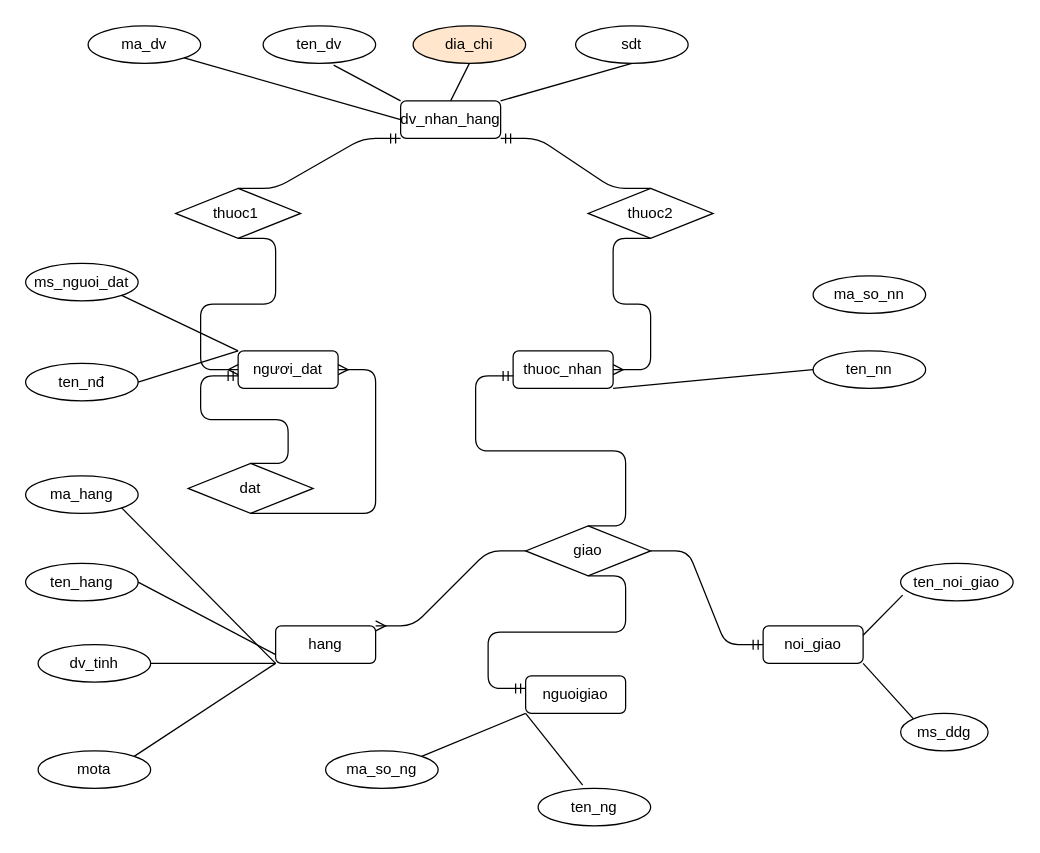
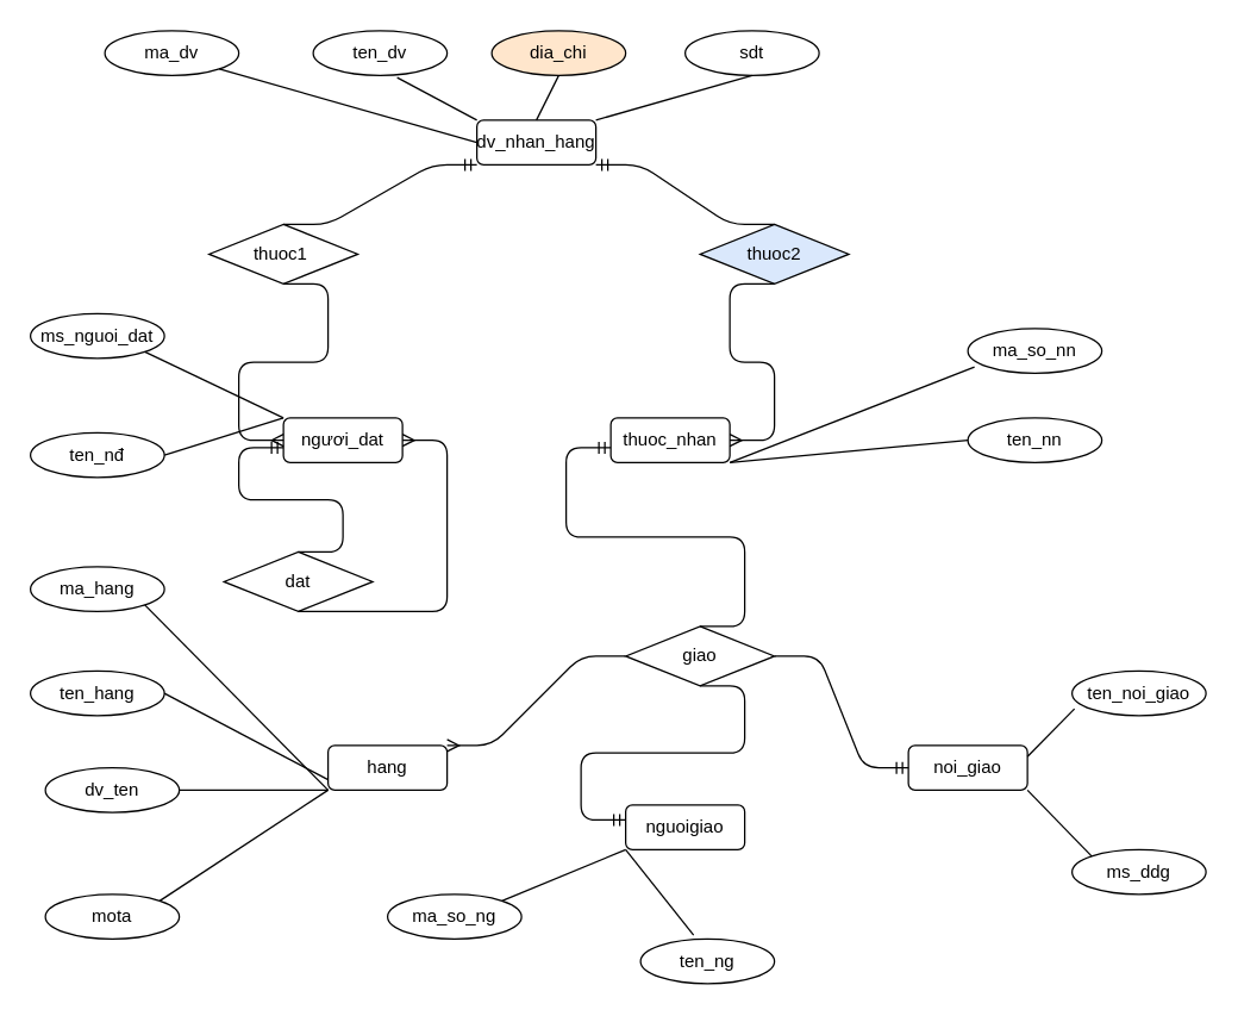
  <mxCell id="0" />
  <mxCell id="1" parent="0" />
  <mxCell id="2" value="dv_nhan_hang" style="rounded=1;whiteSpace=wrap;html=1;" vertex="1" parent="1"><mxGeometry x="320" y="80" width="80" height="30" as="geometry" /></mxCell>
  <mxCell id="3" value="ten_dv" style="ellipse;whiteSpace=wrap;html=1;" vertex="1" parent="1"><mxGeometry x="210" y="20" width="90" height="30" as="geometry" /></mxCell>
  <mxCell id="4" value="dia_chi" style="ellipse;whiteSpace=wrap;html=1;fillColor=#ffe6cc;" vertex="1" parent="1"><mxGeometry x="330" y="20" width="90" height="30" as="geometry" /></mxCell>
  <mxCell id="5" value="sdt" style="ellipse;whiteSpace=wrap;html=1;" vertex="1" parent="1"><mxGeometry x="460" y="20" width="90" height="30" as="geometry" /></mxCell>
  <mxCell id="6" value="ma_dv" style="ellipse;whiteSpace=wrap;html=1;" vertex="1" parent="1"><mxGeometry x="70" y="20" width="90" height="30" as="geometry" /></mxCell>
  <mxCell id="7" value="thuoc1&amp;nbsp;" style="rhombus;whiteSpace=wrap;html=1;" vertex="1" parent="1"><mxGeometry x="140" y="150" width="100" height="40" as="geometry" /></mxCell>
- <mxCell id="8" value="thuoc2" style="rhombus;whiteSpace=wrap;html=1;" vertex="1" parent="1"><mxGeometry x="470" y="150" width="100" height="40" as="geometry" /></mxCell>
+ <mxCell id="8" value="thuoc2" style="rhombus;whiteSpace=wrap;html=1;fillColor=#dae8fc;" vertex="1" parent="1"><mxGeometry x="470" y="150" width="100" height="40" as="geometry" /></mxCell>
  <mxCell id="9" value="ngươi_dat" style="rounded=1;whiteSpace=wrap;html=1;" vertex="1" parent="1"><mxGeometry x="190" y="280" width="80" height="30" as="geometry" /></mxCell>
  <mxCell id="10" value="thuoc_nhan" style="rounded=1;whiteSpace=wrap;html=1;" vertex="1" parent="1"><mxGeometry x="410" y="280" width="80" height="30" as="geometry" /></mxCell>
  <mxCell id="11" value="ms_nguoi_dat" style="ellipse;whiteSpace=wrap;html=1;" vertex="1" parent="1"><mxGeometry x="20" y="210" width="90" height="30" as="geometry" /></mxCell>
  <mxCell id="12" value="ten_nđ" style="ellipse;whiteSpace=wrap;html=1;" vertex="1" parent="1"><mxGeometry x="20" y="290" width="90" height="30" as="geometry" /></mxCell>
  <mxCell id="13" value="ma_so_nn" style="ellipse;whiteSpace=wrap;html=1;" vertex="1" parent="1"><mxGeometry x="650" y="220" width="90" height="30" as="geometry" /></mxCell>
  <mxCell id="14" value="ten_nn" style="ellipse;whiteSpace=wrap;html=1;" vertex="1" parent="1"><mxGeometry x="650" y="280" width="90" height="30" as="geometry" /></mxCell>
  <mxCell id="15" value="dat" style="rhombus;whiteSpace=wrap;html=1;" vertex="1" parent="1"><mxGeometry x="150" y="370" width="100" height="40" as="geometry" /></mxCell>
  <mxCell id="16" value="giao" style="rhombus;whiteSpace=wrap;html=1;" vertex="1" parent="1"><mxGeometry x="420" y="420" width="100" height="40" as="geometry" /></mxCell>
  <mxCell id="17" value="ma_hang" style="ellipse;whiteSpace=wrap;html=1;" vertex="1" parent="1"><mxGeometry x="20" y="380" width="90" height="30" as="geometry" /></mxCell>
  <mxCell id="18" value="ten_hang" style="ellipse;whiteSpace=wrap;html=1;" vertex="1" parent="1"><mxGeometry x="20" y="450" width="90" height="30" as="geometry" /></mxCell>
- <mxCell id="19" value="dv_tinh" style="ellipse;whiteSpace=wrap;html=1;" vertex="1" parent="1"><mxGeometry x="30" y="515" width="90" height="30" as="geometry" /></mxCell>
+ <mxCell id="19" value="dv_ten" style="ellipse;whiteSpace=wrap;html=1;" vertex="1" parent="1"><mxGeometry x="30" y="515" width="90" height="30" as="geometry" /></mxCell>
  <mxCell id="20" value="mota" style="ellipse;whiteSpace=wrap;html=1;" vertex="1" parent="1"><mxGeometry x="30" y="600" width="90" height="30" as="geometry" /></mxCell>
  <mxCell id="21" value="hang" style="rounded=1;whiteSpace=wrap;html=1;" vertex="1" parent="1"><mxGeometry x="220" y="500" width="80" height="30" as="geometry" /></mxCell>
  <mxCell id="22" value="nguoigiao" style="rounded=1;whiteSpace=wrap;html=1;" vertex="1" parent="1"><mxGeometry x="420" y="540" width="80" height="30" as="geometry" /></mxCell>
  <mxCell id="23" value="noi_giao" style="rounded=1;whiteSpace=wrap;html=1;" vertex="1" parent="1"><mxGeometry x="610" y="500" width="80" height="30" as="geometry" /></mxCell>
  <mxCell id="24" value="ma_so_ng" style="ellipse;whiteSpace=wrap;html=1;" vertex="1" parent="1"><mxGeometry x="260" y="600" width="90" height="30" as="geometry" /></mxCell>
  <mxCell id="25" value="ten_ng" style="ellipse;whiteSpace=wrap;html=1;" vertex="1" parent="1"><mxGeometry x="430" y="630" width="90" height="30" as="geometry" /></mxCell>
  <mxCell id="26" value="ten_noi_giao" style="ellipse;whiteSpace=wrap;html=1;" vertex="1" parent="1"><mxGeometry x="720" y="450" width="90" height="30" as="geometry" /></mxCell>
- <mxCell id="27" value="ms_ddg" style="ellipse;whiteSpace=wrap;html=1;" vertex="1" parent="1"><mxGeometry x="720" y="570" width="70" height="30" as="geometry" /></mxCell>
+ <mxCell id="27" value="ms_ddg" style="ellipse;whiteSpace=wrap;html=1;" vertex="1" parent="1"><mxGeometry x="720" y="570" width="90" height="30" as="geometry" /></mxCell>
  <mxCell id="28" value="" style="endArrow=none;html=1;exitX=0.5;exitY=0;exitDx=0;exitDy=0;entryX=0.5;entryY=1;entryDx=0;entryDy=0;" edge="1" parent="1" source="2" target="4"><mxGeometry width="50" height="50" relative="1" as="geometry"><mxPoint x="360" y="260" as="sourcePoint" /><mxPoint x="410" y="210" as="targetPoint" /></mxGeometry></mxCell>
  <mxCell id="29" value="" style="endArrow=none;html=1;exitX=1;exitY=0;exitDx=0;exitDy=0;entryX=0.5;entryY=1;entryDx=0;entryDy=0;" edge="1" parent="1" source="2" target="5"><mxGeometry width="50" height="50" relative="1" as="geometry"><mxPoint x="370" y="90" as="sourcePoint" /><mxPoint x="385" y="60" as="targetPoint" /></mxGeometry></mxCell>
  <mxCell id="30" value="" style="endArrow=none;html=1;exitX=0;exitY=0;exitDx=0;exitDy=0;entryX=0.627;entryY=1.047;entryDx=0;entryDy=0;entryPerimeter=0;" edge="1" parent="1" source="2" target="3"><mxGeometry width="50" height="50" relative="1" as="geometry"><mxPoint x="380" y="100" as="sourcePoint" /><mxPoint x="395" y="70" as="targetPoint" /></mxGeometry></mxCell>
  <mxCell id="31" value="" style="endArrow=none;html=1;exitX=0;exitY=0.5;exitDx=0;exitDy=0;entryX=1;entryY=1;entryDx=0;entryDy=0;" edge="1" parent="1" source="2" target="6"><mxGeometry width="50" height="50" relative="1" as="geometry"><mxPoint x="390" y="110" as="sourcePoint" /><mxPoint x="405" y="80" as="targetPoint" /></mxGeometry></mxCell>
  <mxCell id="32" value="" style="edgeStyle=entityRelationEdgeStyle;fontSize=12;html=1;endArrow=ERmandOne;exitX=0.5;exitY=0;exitDx=0;exitDy=0;entryX=0;entryY=1;entryDx=0;entryDy=0;" edge="1" parent="1" source="7" target="2"><mxGeometry width="100" height="100" relative="1" as="geometry"><mxPoint x="330" y="280" as="sourcePoint" /><mxPoint x="430" y="180" as="targetPoint" /></mxGeometry></mxCell>
  <mxCell id="33" value="" style="edgeStyle=entityRelationEdgeStyle;fontSize=12;html=1;endArrow=ERmandOne;entryX=1;entryY=1;entryDx=0;entryDy=0;exitX=0.5;exitY=0;exitDx=0;exitDy=0;" edge="1" parent="1" source="8" target="2"><mxGeometry width="100" height="100" relative="1" as="geometry"><mxPoint x="340" y="290" as="sourcePoint" /><mxPoint x="440" y="190" as="targetPoint" /></mxGeometry></mxCell>
  <mxCell id="34" value="" style="edgeStyle=entityRelationEdgeStyle;fontSize=12;html=1;endArrow=ERmany;exitX=0.5;exitY=1;exitDx=0;exitDy=0;" edge="1" parent="1" source="7"><mxGeometry width="100" height="100" relative="1" as="geometry"><mxPoint x="330" y="280" as="sourcePoint" /><mxPoint x="190" y="295" as="targetPoint" /></mxGeometry></mxCell>
  <mxCell id="35" value="" style="edgeStyle=entityRelationEdgeStyle;fontSize=12;html=1;endArrow=ERmany;exitX=0.5;exitY=1;exitDx=0;exitDy=0;entryX=1;entryY=0.5;entryDx=0;entryDy=0;" edge="1" parent="1" source="8" target="10"><mxGeometry width="100" height="100" relative="1" as="geometry"><mxPoint x="200" y="200" as="sourcePoint" /><mxPoint x="210" y="295" as="targetPoint" /></mxGeometry></mxCell>
  <mxCell id="36" value="" style="edgeStyle=entityRelationEdgeStyle;fontSize=12;html=1;endArrow=ERmandOne;exitX=0.5;exitY=0;exitDx=0;exitDy=0;" edge="1" parent="1" source="15"><mxGeometry width="100" height="100" relative="1" as="geometry"><mxPoint x="200" y="160" as="sourcePoint" /><mxPoint x="190" y="300" as="targetPoint" /></mxGeometry></mxCell>
  <mxCell id="37" value="" style="edgeStyle=entityRelationEdgeStyle;fontSize=12;html=1;endArrow=ERmandOne;exitX=0.5;exitY=0;exitDx=0;exitDy=0;" edge="1" parent="1" source="16"><mxGeometry width="100" height="100" relative="1" as="geometry"><mxPoint x="210" y="380" as="sourcePoint" /><mxPoint x="410" y="300" as="targetPoint" /></mxGeometry></mxCell>
  <mxCell id="38" value="" style="edgeStyle=entityRelationEdgeStyle;fontSize=12;html=1;endArrow=ERmany;exitX=0.5;exitY=1;exitDx=0;exitDy=0;" edge="1" parent="1" source="15" target="9"><mxGeometry width="100" height="100" relative="1" as="geometry"><mxPoint x="200" y="200" as="sourcePoint" /><mxPoint x="210" y="295" as="targetPoint" /></mxGeometry></mxCell>
  <mxCell id="39" value="" style="edgeStyle=entityRelationEdgeStyle;fontSize=12;html=1;endArrow=ERmandOne;exitX=0.5;exitY=1;exitDx=0;exitDy=0;" edge="1" parent="1" source="16"><mxGeometry width="100" height="100" relative="1" as="geometry"><mxPoint x="480" y="430" as="sourcePoint" /><mxPoint x="420" y="550" as="targetPoint" /></mxGeometry></mxCell>
  <mxCell id="40" value="" style="edgeStyle=entityRelationEdgeStyle;fontSize=12;html=1;endArrow=ERmany;exitX=0;exitY=0.5;exitDx=0;exitDy=0;entryX=1;entryY=0;entryDx=0;entryDy=0;" edge="1" parent="1" source="16" target="21"><mxGeometry width="100" height="100" relative="1" as="geometry"><mxPoint x="200" y="200" as="sourcePoint" /><mxPoint x="200" y="305" as="targetPoint" /></mxGeometry></mxCell>
  <mxCell id="41" value="" style="endArrow=none;html=1;exitX=1;exitY=1;exitDx=0;exitDy=0;entryX=0;entryY=1;entryDx=0;entryDy=0;" edge="1" parent="1" source="17" target="21"><mxGeometry width="50" height="50" relative="1" as="geometry"><mxPoint x="330" y="105" as="sourcePoint" /><mxPoint x="156.82" y="55.607" as="targetPoint" /></mxGeometry></mxCell>
  <mxCell id="42" value="" style="endArrow=none;html=1;exitX=1;exitY=0.5;exitDx=0;exitDy=0;" edge="1" parent="1" source="18"><mxGeometry width="50" height="50" relative="1" as="geometry"><mxPoint x="106.82" y="415.607" as="sourcePoint" /><mxPoint x="220" y="523" as="targetPoint" /></mxGeometry></mxCell>
  <mxCell id="43" value="" style="endArrow=none;html=1;exitX=1;exitY=0.5;exitDx=0;exitDy=0;entryX=0;entryY=1;entryDx=0;entryDy=0;" edge="1" parent="1" source="19" target="21"><mxGeometry width="50" height="50" relative="1" as="geometry"><mxPoint x="116.82" y="425.607" as="sourcePoint" /><mxPoint x="240" y="550" as="targetPoint" /></mxGeometry></mxCell>
  <mxCell id="44" value="" style="endArrow=none;html=1;exitX=1;exitY=0;exitDx=0;exitDy=0;" edge="1" parent="1" source="20"><mxGeometry width="50" height="50" relative="1" as="geometry"><mxPoint x="126.82" y="435.607" as="sourcePoint" /><mxPoint x="220" y="530" as="targetPoint" /></mxGeometry></mxCell>
  <mxCell id="45" value="" style="endArrow=none;html=1;exitX=1;exitY=0;exitDx=0;exitDy=0;entryX=0;entryY=1;entryDx=0;entryDy=0;" edge="1" parent="1" source="24" target="22"><mxGeometry width="50" height="50" relative="1" as="geometry"><mxPoint x="116.82" y="614.393" as="sourcePoint" /><mxPoint x="230" y="540" as="targetPoint" /></mxGeometry></mxCell>
  <mxCell id="46" value="" style="endArrow=none;html=1;exitX=0.396;exitY=-0.087;exitDx=0;exitDy=0;entryX=0;entryY=1;entryDx=0;entryDy=0;exitPerimeter=0;" edge="1" parent="1" source="25" target="22"><mxGeometry width="50" height="50" relative="1" as="geometry"><mxPoint x="346.82" y="614.393" as="sourcePoint" /><mxPoint x="430" y="580" as="targetPoint" /></mxGeometry></mxCell>
  <mxCell id="47" value="" style="endArrow=none;html=1;exitX=0;exitY=0;exitDx=0;exitDy=0;entryX=1;entryY=1;entryDx=0;entryDy=0;" edge="1" parent="1" source="27" target="23"><mxGeometry width="50" height="50" relative="1" as="geometry"><mxPoint x="475.64" y="637.39" as="sourcePoint" /><mxPoint x="430" y="580" as="targetPoint" /></mxGeometry></mxCell>
  <mxCell id="48" value="" style="endArrow=none;html=1;exitX=0.018;exitY=0.847;exitDx=0;exitDy=0;entryX=1;entryY=0.25;entryDx=0;entryDy=0;exitPerimeter=0;" edge="1" parent="1" source="26" target="23"><mxGeometry width="50" height="50" relative="1" as="geometry"><mxPoint x="485.64" y="647.39" as="sourcePoint" /><mxPoint x="440" y="590" as="targetPoint" /></mxGeometry></mxCell>
+ <mxCell id="49" value="" style="endArrow=none;html=1;exitX=0.049;exitY=0.86;exitDx=0;exitDy=0;entryX=1;entryY=1;entryDx=0;entryDy=0;exitPerimeter=0;" edge="1" parent="1" source="13" target="10"><mxGeometry width="50" height="50" relative="1" as="geometry"><mxPoint x="731.62" y="485.41" as="sourcePoint" /><mxPoint x="700" y="517.5" as="targetPoint" /></mxGeometry></mxCell>
  <mxCell id="50" value="" style="endArrow=none;html=1;exitX=0;exitY=0.5;exitDx=0;exitDy=0;entryX=1;entryY=1;entryDx=0;entryDy=0;" edge="1" parent="1" source="14" target="10"><mxGeometry width="50" height="50" relative="1" as="geometry"><mxPoint x="664.41" y="255.8" as="sourcePoint" /><mxPoint x="500" y="320" as="targetPoint" /></mxGeometry></mxCell>
  <mxCell id="51" value="" style="endArrow=none;html=1;exitX=0;exitY=0;exitDx=0;exitDy=0;entryX=1;entryY=1;entryDx=0;entryDy=0;" edge="1" parent="1" source="9" target="11"><mxGeometry width="50" height="50" relative="1" as="geometry"><mxPoint x="660" y="305" as="sourcePoint" /><mxPoint x="500" y="320" as="targetPoint" /></mxGeometry></mxCell>
  <mxCell id="52" value="" style="endArrow=none;html=1;entryX=1;entryY=0.5;entryDx=0;entryDy=0;" edge="1" parent="1" target="12"><mxGeometry width="50" height="50" relative="1" as="geometry"><mxPoint x="190" y="280" as="sourcePoint" /><mxPoint x="106.82" y="245.607" as="targetPoint" /></mxGeometry></mxCell>
  <mxCell id="53" value="" style="edgeStyle=entityRelationEdgeStyle;fontSize=12;html=1;endArrow=ERmandOne;exitX=1;exitY=0.5;exitDx=0;exitDy=0;entryX=0;entryY=0.5;entryDx=0;entryDy=0;" edge="1" parent="1" source="16" target="23"><mxGeometry width="100" height="100" relative="1" as="geometry"><mxPoint x="480" y="470" as="sourcePoint" /><mxPoint x="430" y="560" as="targetPoint" /></mxGeometry></mxCell>
